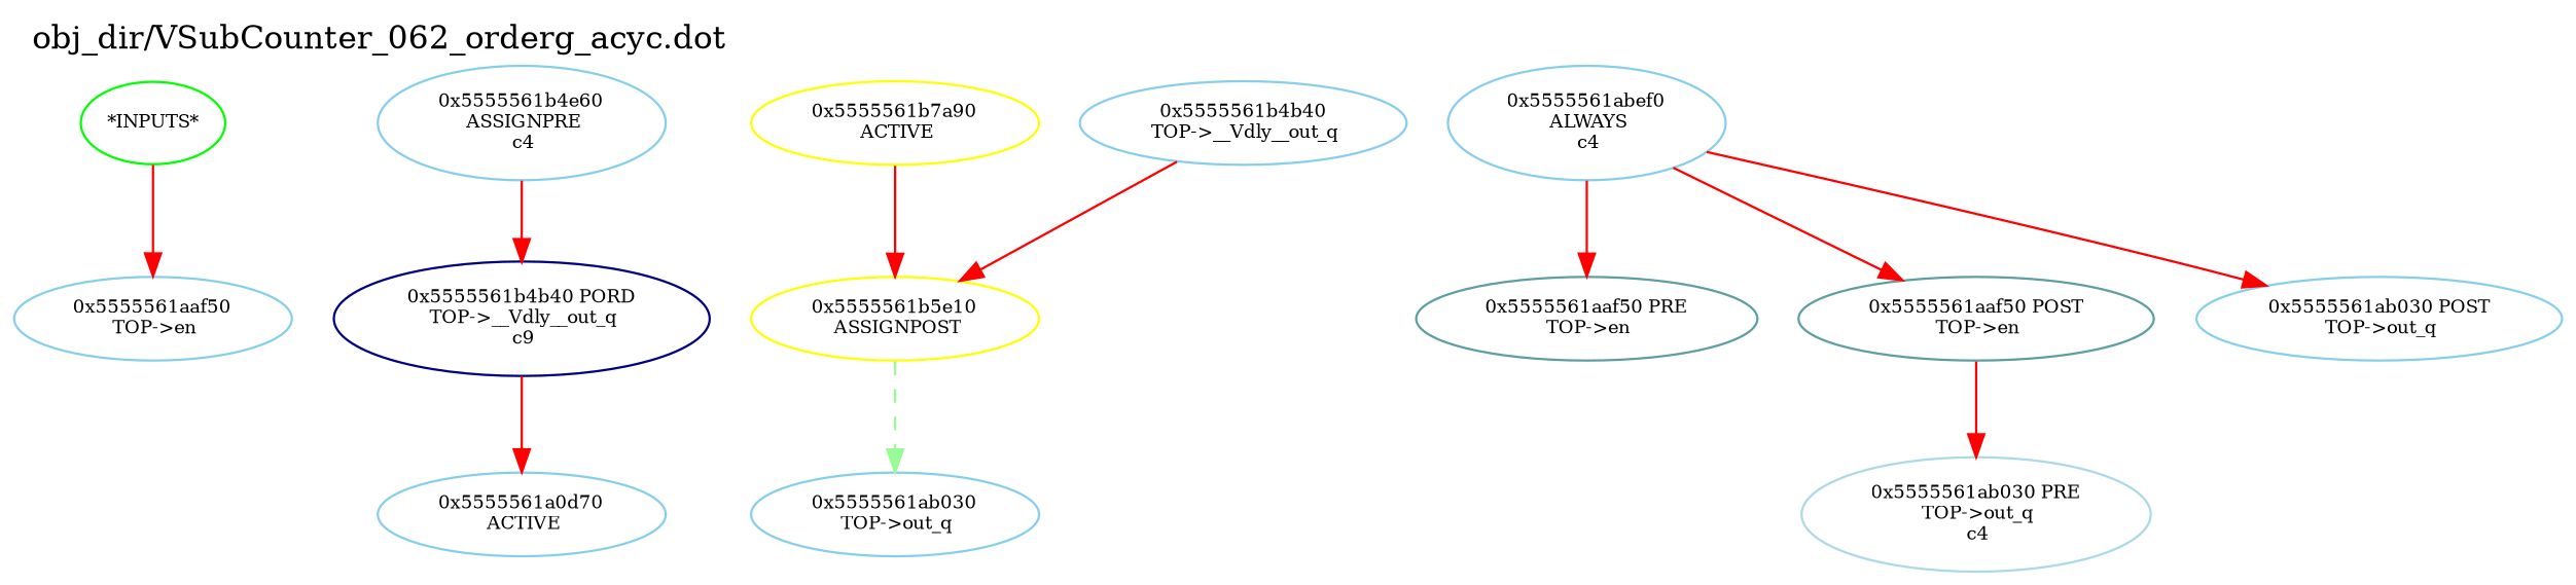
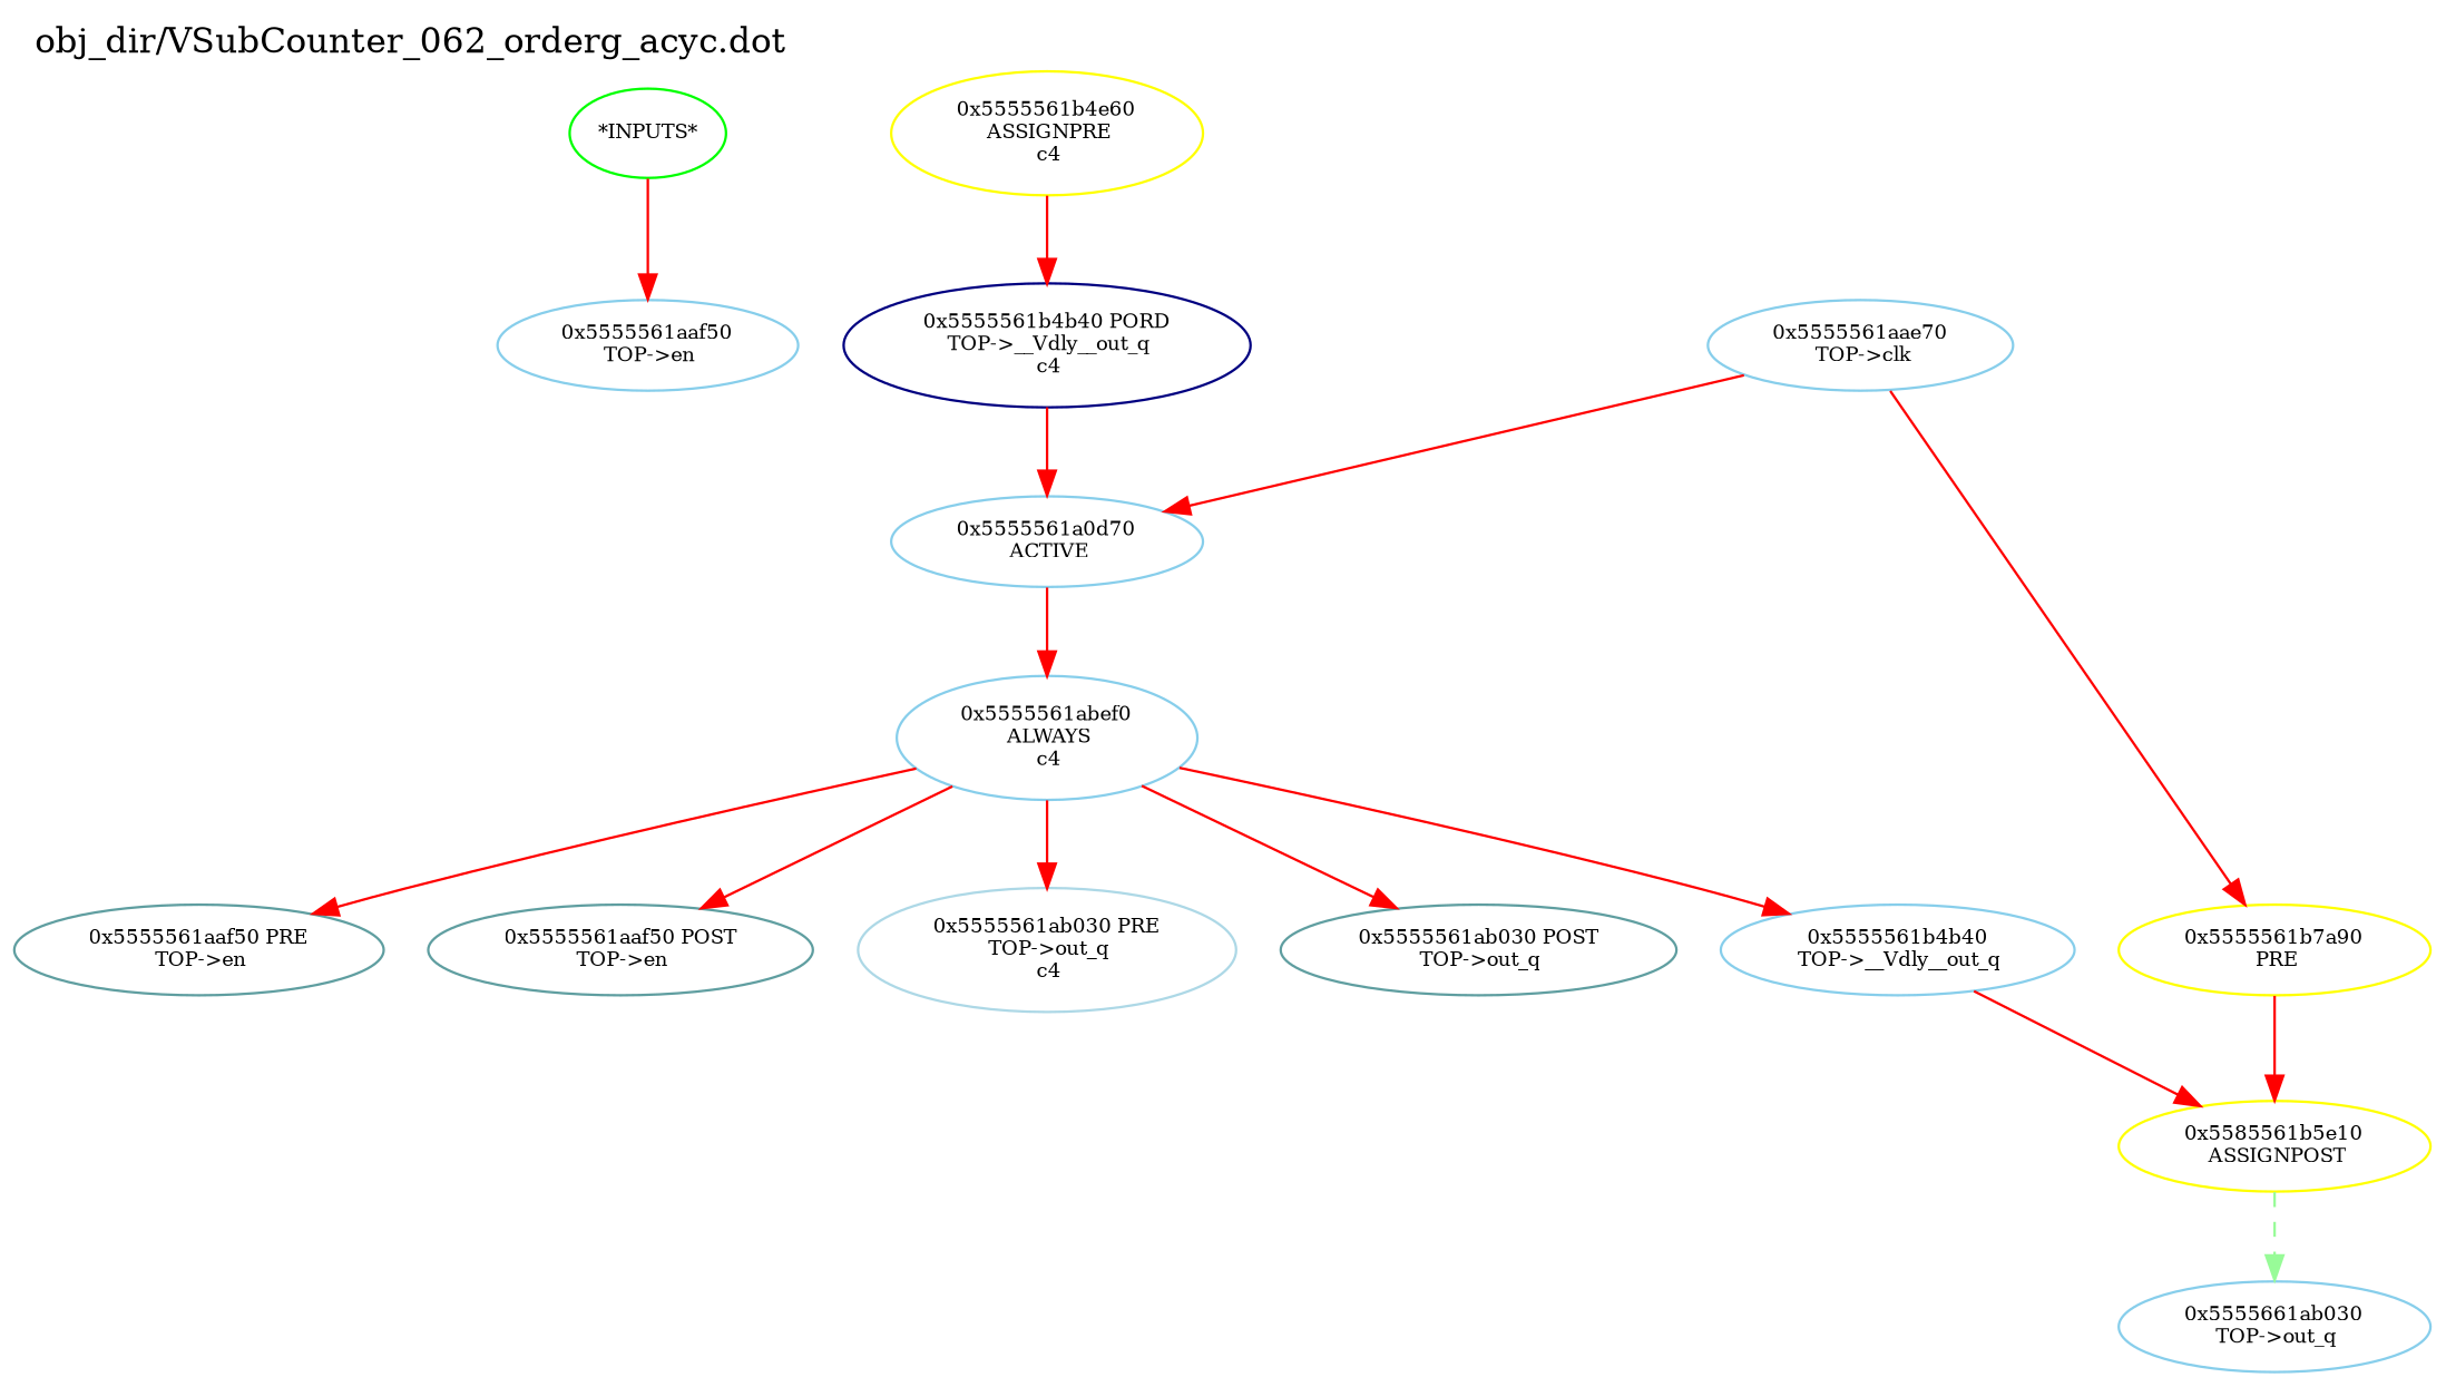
  digraph {
    label="obj_dir/VSubCounter_062_orderg_acyc.dot"
    labeljust=l
    labelloc=t
    rankdir=TB
    node [color=skyblue fontsize=8]
    edge [color=red fontsize=8 weight=32]
    n1 [color=green label="*INPUTS*"]
    n2 [label="0x5555561aaf50\n TOP->en"]
+   n3 [label="0x5555561aae70\n TOP->clk"]
    n4 [label="0x5555561a0d70\n ACTIVE"]
-   n5 [color=yellow label="0x5555561b7a90\n ACTIVE"]
+   n5 [color=yellow label="0x5555561b7a90\n PRE"]
    n6 [label="0x5555561abef0\n ALWAYS\n c4"]
-   n7 [color=yellow label="0x5555561b5e10\n ASSIGNPOST"]
+   n7 [color=yellow label="0x5585561b5e10\n ASSIGNPOST"]
    n8 [color=CadetBlue label="0x5555561aaf50 PRE\n TOP->en"]
    n9 [color=CadetBlue label="0x5555561aaf50 POST\n TOP->en"]
    n10 [color=lightblue label="0x5555561ab030 PRE\n TOP->out_q\n c4"]
-   n11 [label="0x5555561ab030 POST\n TOP->out_q"]
+   n11 [color=CadetBlue label="0x5555561ab030 POST\n TOP->out_q"]
    n12 [label="0x5555561b4b40\n TOP->__Vdly__out_q"]
-   n13 [label="0x5555561ab030\n TOP->out_q"]
-   n14 [color=NavyBlue label="0x5555561b4b40 PORD\n TOP->__Vdly__out_q\n c9"]
-   n15 [label="0x5555561b4e60\n ASSIGNPRE\n c4"]
+   n13 [label="0x5555661ab030\n TOP->out_q"]
+   n14 [color=NavyBlue label="0x5555561b4b40 PORD\n TOP->__Vdly__out_q\n c4"]
+   n15 [color=yellow label="0x5555561b4e60\n ASSIGNPRE\n c4"]
    n1 -> n2 [weight=1]
+   n3 -> n4 [weight=8]
+   n3 -> n5 [weight=8]
+   n4 -> n6
    n5 -> n7
    n6 -> n8
    n6 -> n9 [weight=2]
-   n9 -> n10
+   n6 -> n10
    n6 -> n11 [weight=2]
+   n6 -> n12
    n7 -> n13 [color=PaleGreen style=dashed weight=1]
    n12 -> n7 [weight=8]
    n14 -> n4
    n15 -> n14
  }
